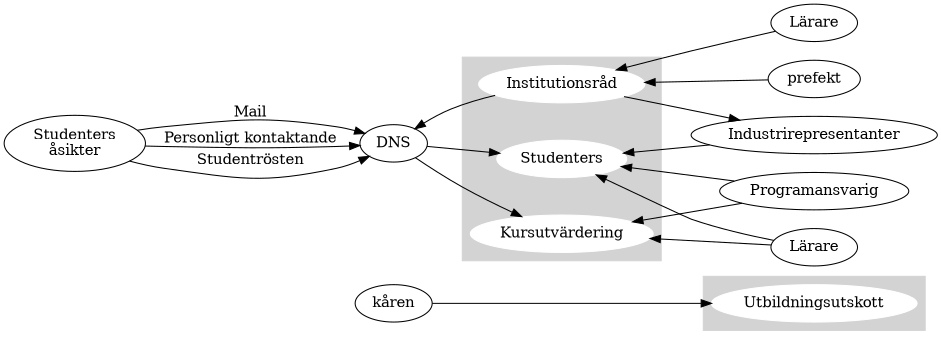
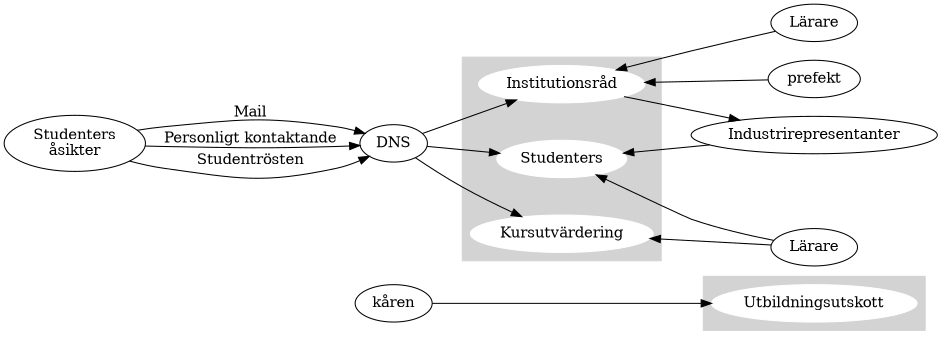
  digraph {
    rankdir=LR
    "kåren"
    DNS
    "Kursutvärdering" [color=white group=branches style=filled]
    n4 [color=white group=branches label=Studenters style=filled]
    "Institutionsråd" [color=white group=branches style=filled]
    Utbildningsutskott [color=white style=filled]
    "Lärare"
-   Programansvarig
    Industrirepresentanter
    n10 [label="Lärare"]
    prefekt
    n12 [label="Studenters\nåsikter"]
    subgraph sub_1 {
      rank=same
      "kåren"
      DNS
    }
    subgraph cluster_2 {
      color=lightgrey
      style=filled
      "Kursutvärdering"
      n4
      "Institutionsråd"
    }
    subgraph cluster_3 {
      color=lightgrey
      style=filled
      Utbildningsutskott
    }
    "kåren" -> Utbildningsutskott [minlen=2]
    DNS -> "Kursutvärdering"
    DNS -> n4
-   "Institutionsråd" -> DNS
+   DNS -> "Institutionsråd"
    "Kursutvärdering" -> n4 [constraint=false style=invis weight=1000]
    "Kursutvärdering" -> "Lärare" [dir=back]
-   "Kursutvärdering" -> Programansvarig [dir=back]
    n4 -> "Institutionsråd" [constraint=false style=invis weight=1000]
    n4 -> "Lärare" [dir=back]
-   n4 -> Programansvarig [dir=back]
    n4 -> Industrirepresentanter [dir=back]
    "Institutionsråd" -> n10 [dir=back]
    "Institutionsråd" -> prefekt [dir=back]
    Industrirepresentanter -> "Institutionsråd" [dir=back]
    n12 -> DNS [label=Mail]
    n12 -> DNS [label="Personligt kontaktande"]
    n12 -> DNS [label="Studentrösten"]
  }
